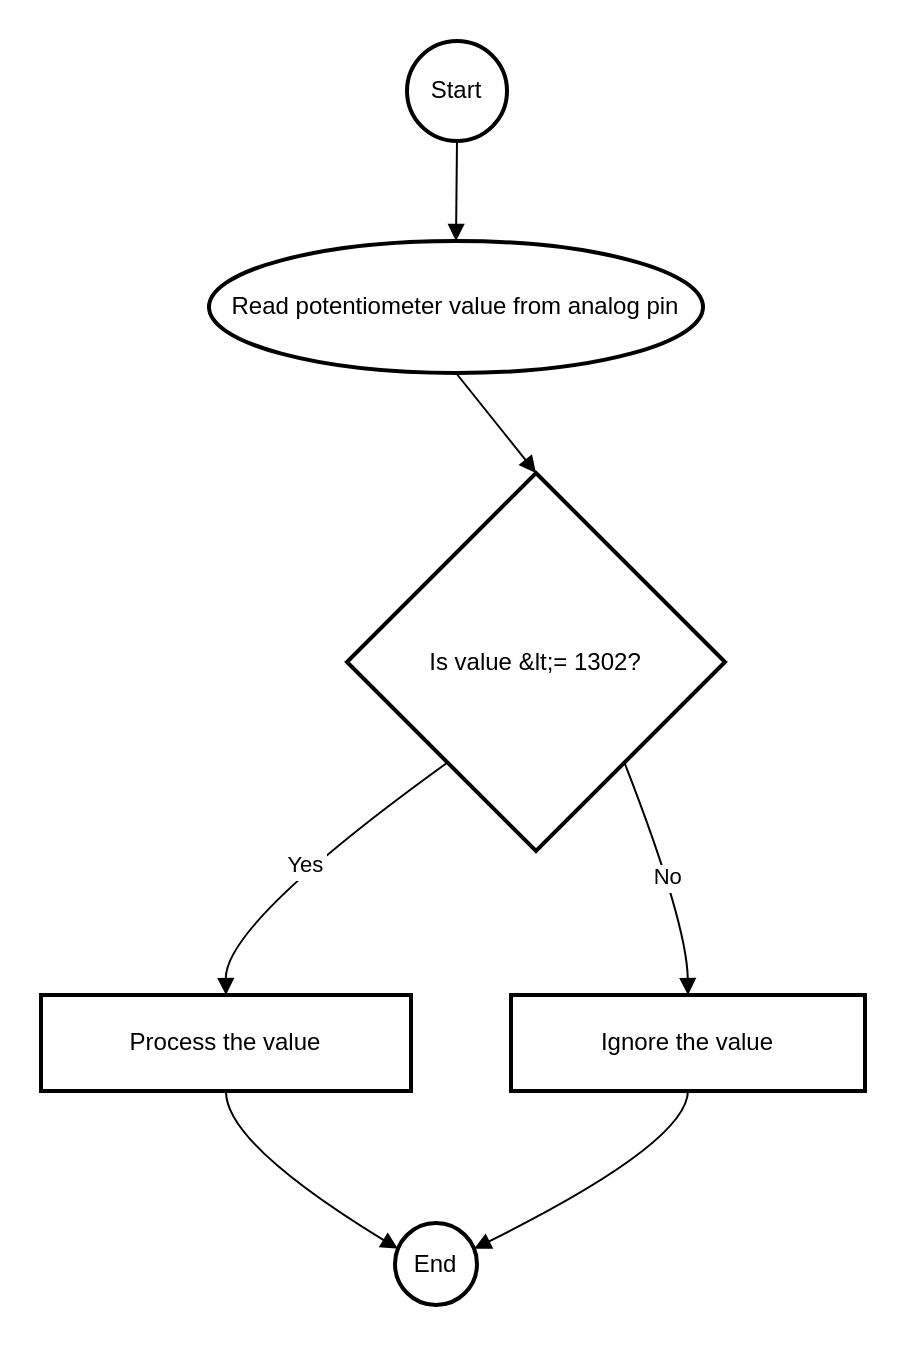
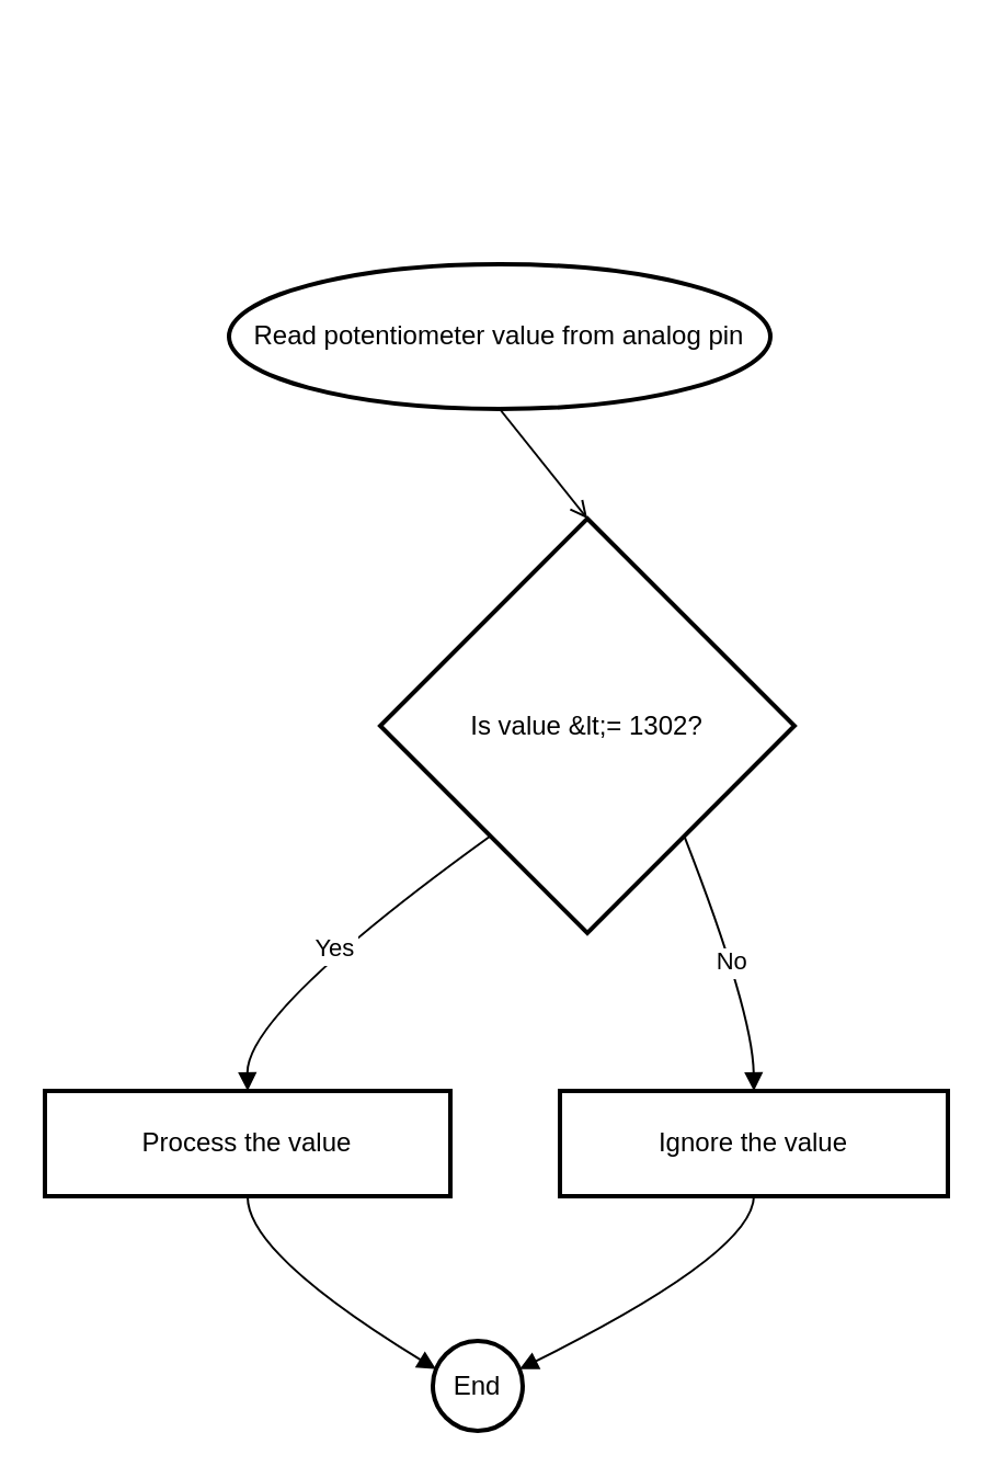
  <mxCell id="0" />
  <mxCell id="1" parent="0" />
- <mxCell id="2" value="Start" style="ellipse;aspect=fixed;strokeWidth=2;whiteSpace=wrap;" vertex="1" parent="1"><mxGeometry x="203" y="20" width="50" height="50" as="geometry" /></mxCell>
  <mxCell id="3" value="Read potentiometer value from analog pin" style="ellipse;whiteSpace=wrap;strokeWidth=2;" vertex="1" parent="1"><mxGeometry x="104" y="120" width="247" height="66" as="geometry" /></mxCell>
  <mxCell id="4" value="Is value &amp;lt;= 1302?" style="rhombus;strokeWidth=2;whiteSpace=wrap;" vertex="1" parent="1"><mxGeometry x="173" y="236" width="189" height="189" as="geometry" /></mxCell>
  <mxCell id="5" value="Process the value" style="whiteSpace=wrap;strokeWidth=2;" vertex="1" parent="1"><mxGeometry x="20" y="497" width="185" height="48" as="geometry" /></mxCell>
  <mxCell id="6" value="Ignore the value" style="whiteSpace=wrap;strokeWidth=2;" vertex="1" parent="1"><mxGeometry x="255" y="497" width="177" height="48" as="geometry" /></mxCell>
  <mxCell id="7" value="End" style="ellipse;aspect=fixed;strokeWidth=2;whiteSpace=wrap;" vertex="1" parent="1"><mxGeometry x="197" y="611" width="41" height="41" as="geometry" /></mxCell>
- <mxCell id="8" value="" style="curved=1;startArrow=none;endArrow=block;exitX=0.49;exitY=1;entryX=0.5;entryY=0;rounded=0;" edge="1" parent="1" source="2" target="3"><mxGeometry relative="1" as="geometry"><Array as="points" /></mxGeometry></mxCell>
- <mxCell id="9" value="" style="curved=1;startArrow=none;endArrow=block;exitX=0.5;exitY=1;entryX=0.5;entryY=0;rounded=0;" edge="1" parent="1" source="3" target="4"><mxGeometry relative="1" as="geometry"><Array as="points" /></mxGeometry></mxCell>
+ <mxCell id="9" value="" style="curved=1;startArrow=none;endArrow=open;exitX=0.5;exitY=1;entryX=0.5;entryY=0;rounded=0;" edge="1" parent="1" source="3" target="4"><mxGeometry relative="1" as="geometry"><Array as="points" /></mxGeometry></mxCell>
  <mxCell id="10" value="Yes" style="curved=1;startArrow=none;endArrow=block;exitX=0.06;exitY=1;entryX=0.5;entryY=0.01;rounded=0;" edge="1" parent="1" source="4" target="5"><mxGeometry relative="1" as="geometry"><Array as="points"><mxPoint x="112" y="461" /></Array></mxGeometry></mxCell>
  <mxCell id="11" value="No" style="curved=1;startArrow=none;endArrow=block;exitX=0.94;exitY=1;entryX=0.5;entryY=0.01;rounded=0;" edge="1" parent="1" source="4" target="6"><mxGeometry relative="1" as="geometry"><Array as="points"><mxPoint x="343" y="461" /></Array></mxGeometry></mxCell>
  <mxCell id="12" value="" style="curved=1;startArrow=none;endArrow=block;exitX=0.5;exitY=1.01;entryX=0;entryY=0.3;rounded=0;" edge="1" parent="1" source="5" target="7"><mxGeometry relative="1" as="geometry"><Array as="points"><mxPoint x="112" y="571" /></Array></mxGeometry></mxCell>
  <mxCell id="13" value="" style="curved=1;startArrow=none;endArrow=block;exitX=0.5;exitY=1.01;entryX=1.01;entryY=0.3;rounded=0;" edge="1" parent="1" source="6" target="7"><mxGeometry relative="1" as="geometry"><Array as="points"><mxPoint x="343" y="571" /></Array></mxGeometry></mxCell>
